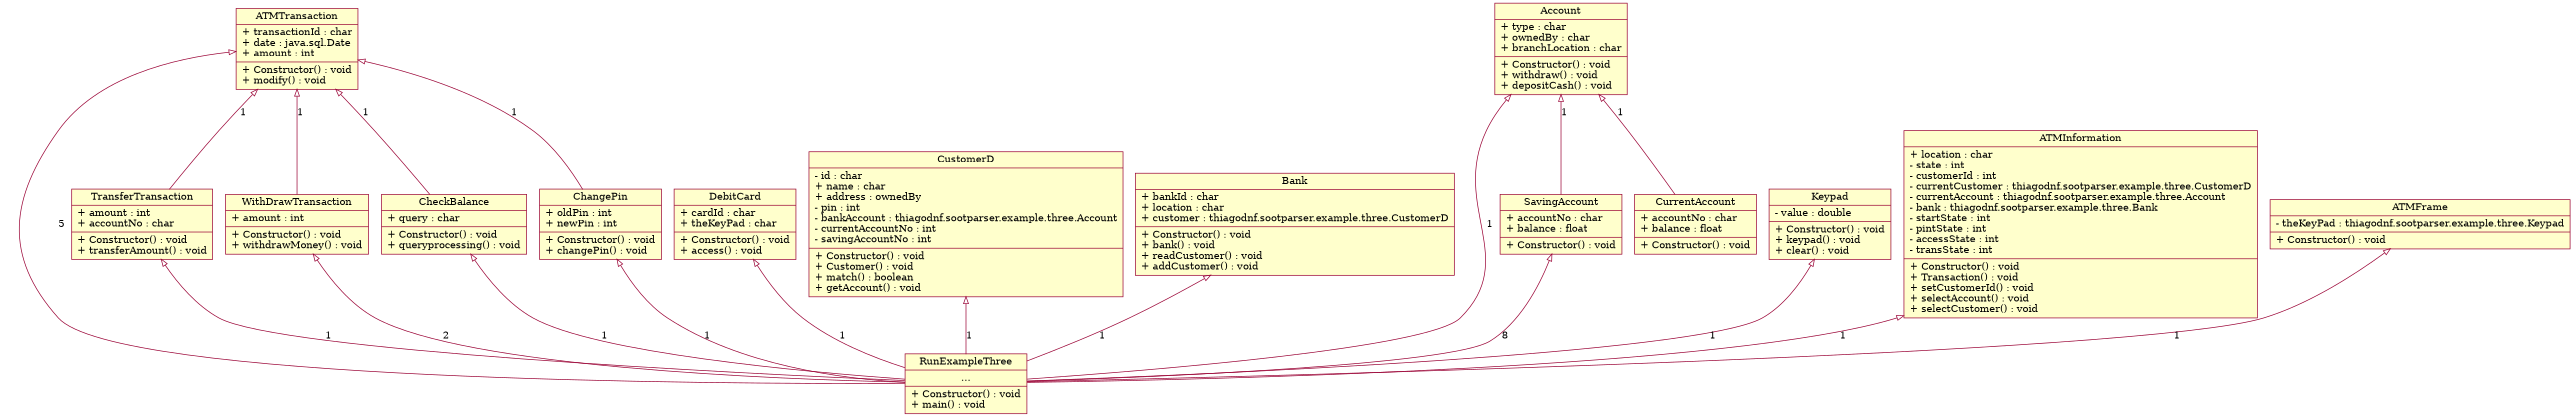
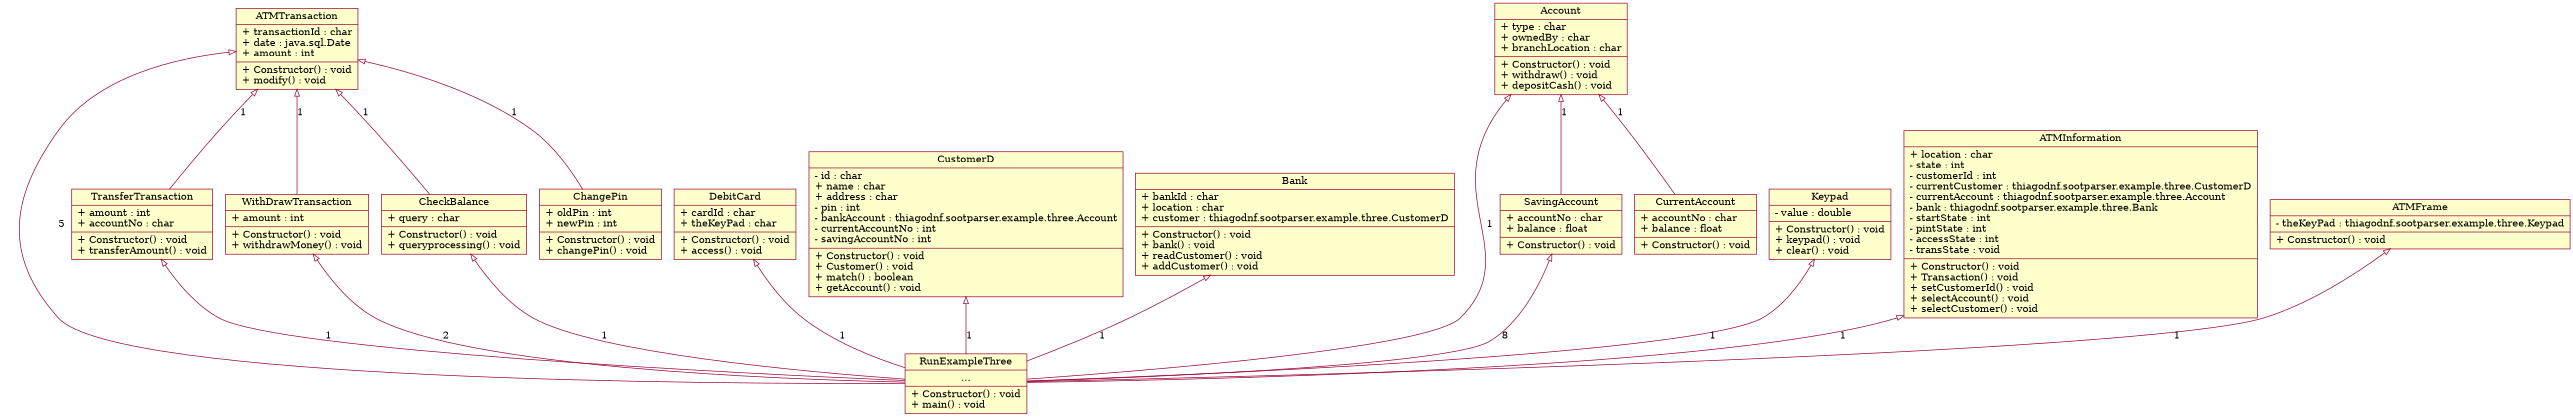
  digraph {
    node [color="#990033" fillcolor="#ffffcc" shape=record style=filled]
    edge [arrowtail=empty color="#990033" dir=back]
    n1 [label="{RunExampleThree|...|+ Constructor() : void\l+ main() : void\l}"]
    n2 [label="{TransferTransaction|+ amount : int\l+ accountNo : char\l|+ Constructor() : void\l+ transferAmount() : void\l}"]
    n3 [label="{DebitCard|+ cardId : char\l+ theKeyPad : char\l|+ Constructor() : void\l+ access() : void\l}"]
-   n4 [label="{CustomerD|- id : char\l+ name : char\l+ address : ownedBy\l- pin : int\l- bankAccount : thiagodnf.sootparser.example.three.Account\l- currentAccountNo : int\l- savingAccountNo : int\l|+ Constructor() : void\l+ Customer() : void\l+ match() : boolean\l+ getAccount() : void\l}"]
+   n4 [label="{CustomerD|- id : char\l+ name : char\l+ address : char\l- pin : int\l- bankAccount : thiagodnf.sootparser.example.three.Account\l- currentAccountNo : int\l- savingAccountNo : int\l|+ Constructor() : void\l+ Customer() : void\l+ match() : boolean\l+ getAccount() : void\l}"]
    n5 [label="{Bank|+ bankId : char\l+ location : char\l+ customer : thiagodnf.sootparser.example.three.CustomerD\l|+ Constructor() : void\l+ bank() : void\l+ readCustomer() : void\l+ addCustomer() : void\l}"]
    n6 [label="{WithDrawTransaction|+ amount : int\l|+ Constructor() : void\l+ withdrawMoney() : void\l}"]
    n7 [label="{Account|+ type : char\l+ ownedBy : char\l+ branchLocation : char\l|+ Constructor() : void\l+ withdraw() : void\l+ depositCash() : void\l}"]
    n8 [label="{SavingAccount|+ accountNo : char\l+ balance : float\l|+ Constructor() : void\l}"]
    n9 [label="{CurrentAccount|+ accountNo : char\l+ balance : float\l|+ Constructor() : void\l}"]
    n10 [label="{CheckBalance|+ query : char\l|+ Constructor() : void\l+ queryprocessing() : void\l}"]
    n11 [label="{Keypad|- value : double\l|+ Constructor() : void\l+ keypad() : void\l+ clear() : void\l}"]
-   n12 [label="{ATMInformation|+ location : char\l- state : int\l- customerId : int\l- currentCustomer : thiagodnf.sootparser.example.three.CustomerD\l- currentAccount : thiagodnf.sootparser.example.three.Account\l- bank : thiagodnf.sootparser.example.three.Bank\l- startState : int\l- pintState : int\l- accessState : int\l- transState : int\l|+ Constructor() : void\l+ Transaction() : void\l+ setCustomerId() : void\l+ selectAccount() : void\l+ selectCustomer() : void\l}"]
+   n12 [label="{ATMInformation|+ location : char\l- state : int\l- customerId : int\l- currentCustomer : thiagodnf.sootparser.example.three.CustomerD\l- currentAccount : thiagodnf.sootparser.example.three.Account\l- bank : thiagodnf.sootparser.example.three.Bank\l- startState : int\l- pintState : int\l- accessState : int\l- transState : void\l|+ Constructor() : void\l+ Transaction() : void\l+ setCustomerId() : void\l+ selectAccount() : void\l+ selectCustomer() : void\l}"]
    n13 [label="{ATMFrame|- theKeyPad : thiagodnf.sootparser.example.three.Keypad\l|+ Constructor() : void\l}"]
    n14 [label="{ATMTransaction|+ transactionId : char\l+ date : java.sql.Date\l+ amount : int\l|+ Constructor() : void\l+ modify() : void\l}"]
    n15 [label="{ChangePin|+ oldPin : int\l+ newPin : int\l|+ Constructor() : void\l+ changePin() : void\l}"]
    n2 -> n1 [label=1]
    n3 -> n1 [label=1]
    n4 -> n1 [label=1]
    n5 -> n1 [label=1]
    n6 -> n1 [label=2]
    n7 -> n1 [label=1]
    n7 -> n8 [label=1]
    n7 -> n9 [label=1]
    n8 -> n1 [label=8]
    n10 -> n1 [label=1]
    n11 -> n1 [label=1]
    n12 -> n1 [label=1]
    n13 -> n1 [label=1]
    n14 -> n1 [label=5]
    n14 -> n2 [label=1]
    n14 -> n6 [label=1]
    n14 -> n10 [label=1]
    n14 -> n15 [label=1]
-   n15 -> n1 [label=1]
  }
